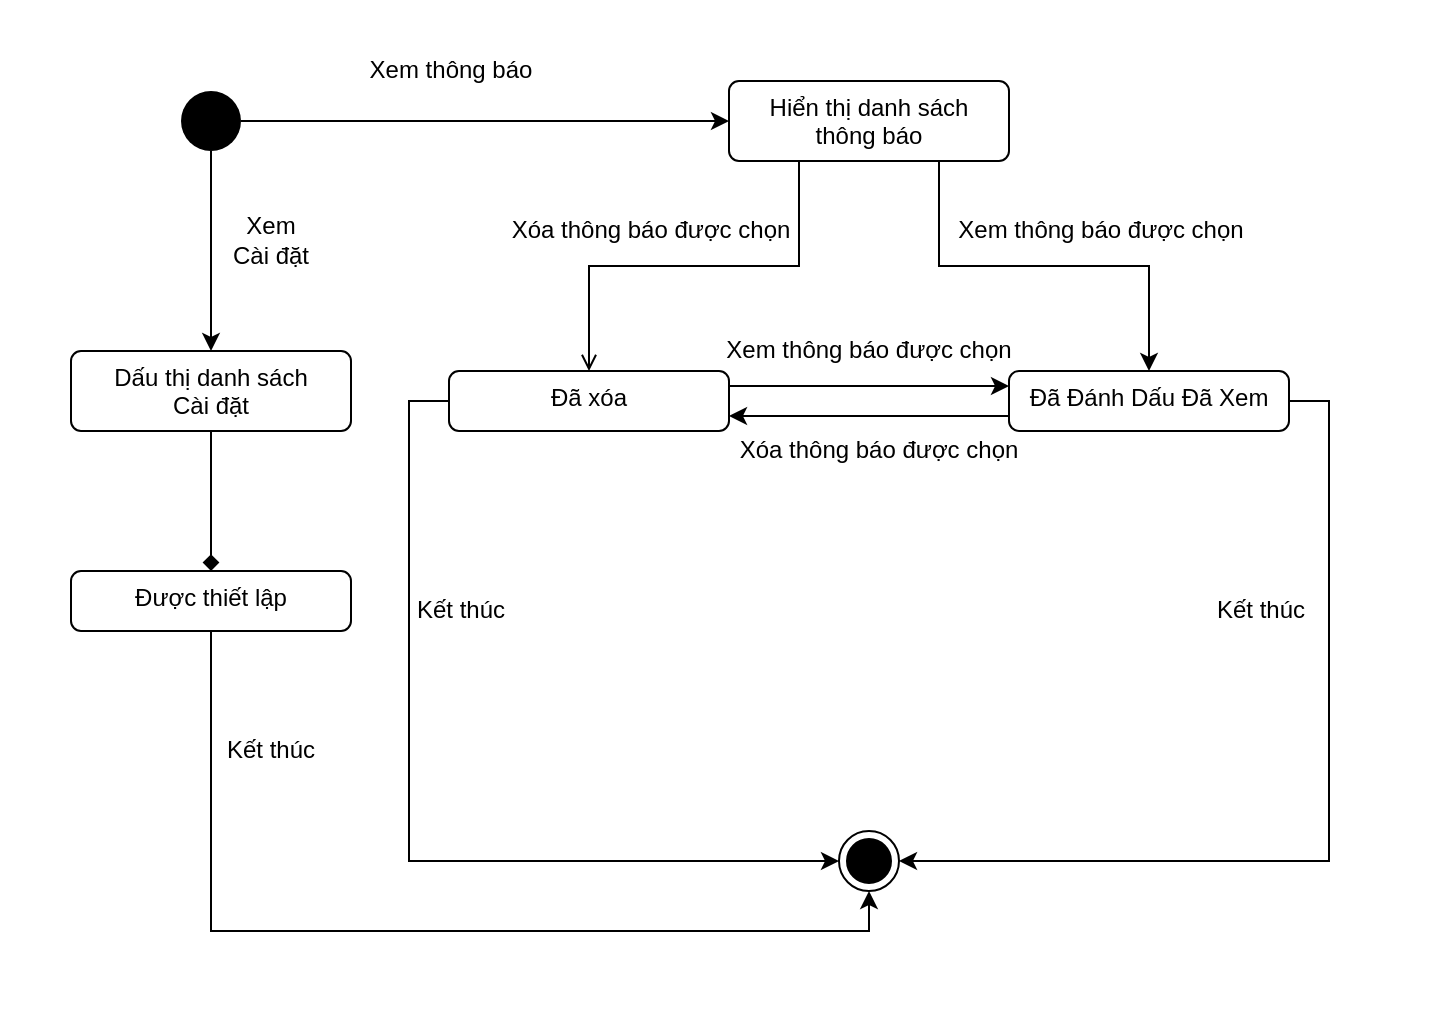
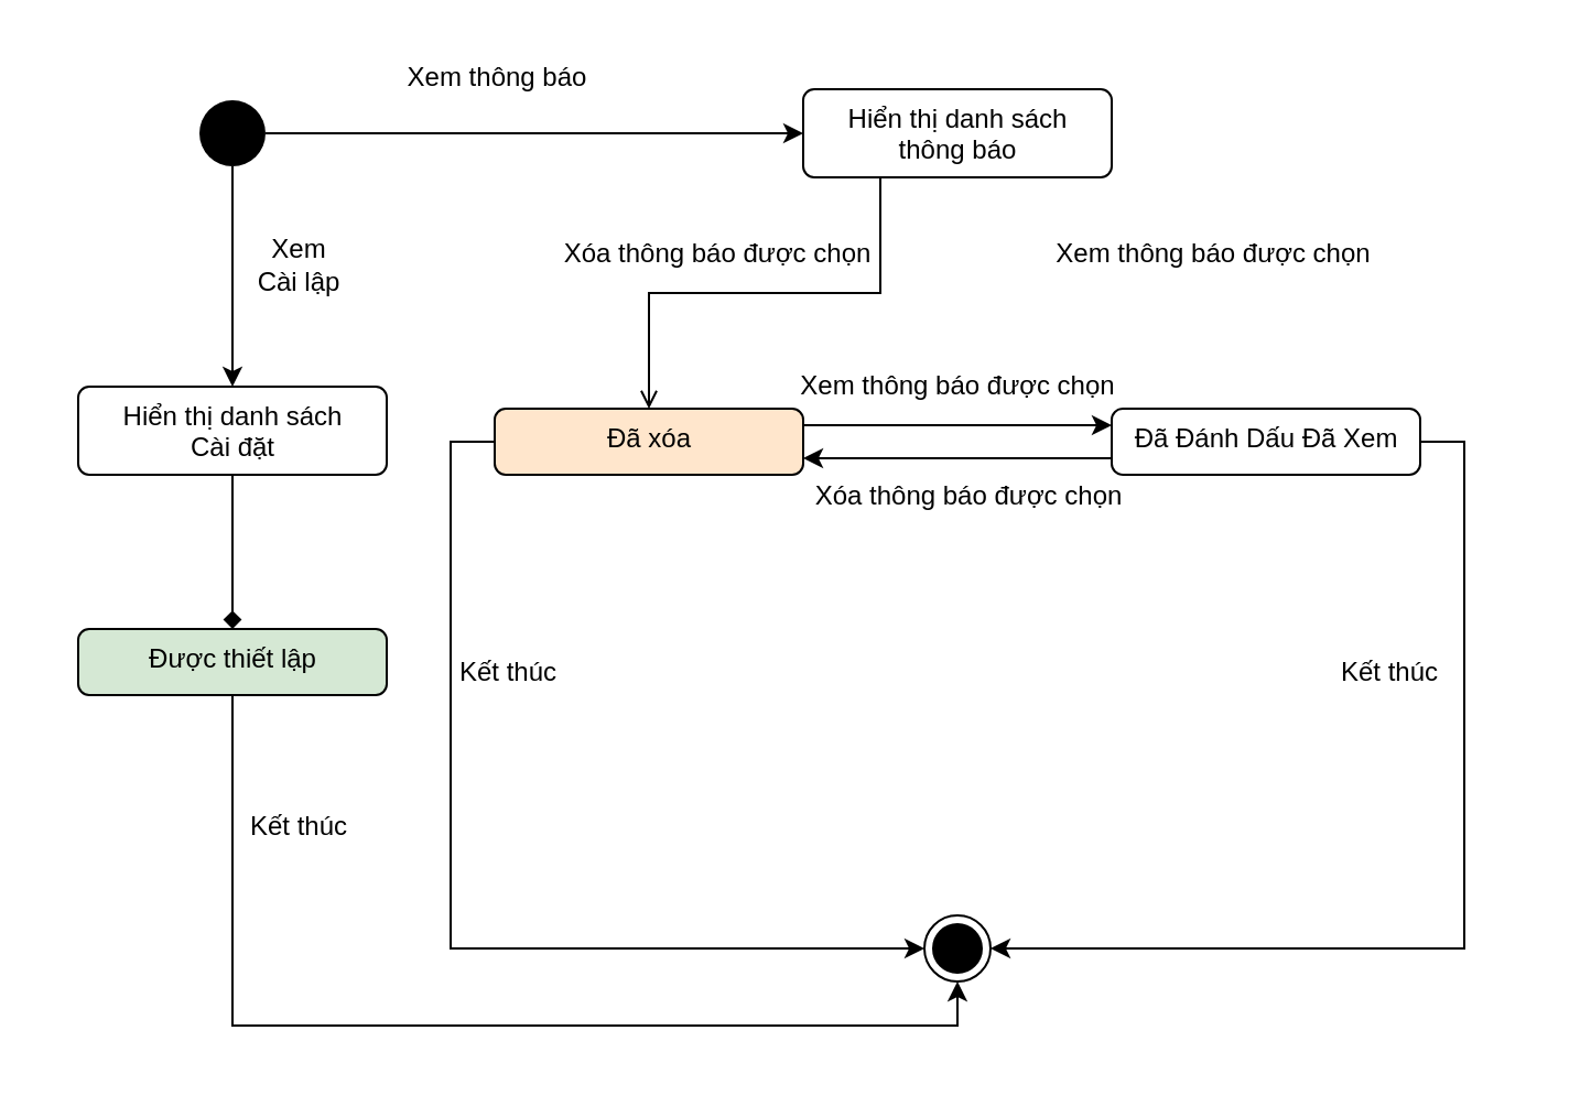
  <mxCell id="0" />
  <mxCell id="1" parent="0" />
  <mxCell id="2" value="" style="rounded=0;whiteSpace=wrap;html=1;strokeColor=none;" vertex="1" parent="1"><mxGeometry y="20" width="680" height="465" as="geometry" x="20" /></mxCell>
  <mxCell id="3" style="edgeStyle=orthogonalEdgeStyle;rounded=0;orthogonalLoop=1;jettySize=auto;html=1;" parent="1" source="5" target="9" edge="1"><mxGeometry relative="1" as="geometry" /></mxCell>
  <mxCell id="4" style="edgeStyle=orthogonalEdgeStyle;rounded=0;orthogonalLoop=1;jettySize=auto;html=1;entryX=0.5;entryY=0;entryDx=0;entryDy=0;" parent="1" source="5" target="24" edge="1"><mxGeometry relative="1" as="geometry" /></mxCell>
  <mxCell id="5" value="" style="ellipse;fillColor=#000000;strokeColor=none;" parent="1" vertex="1"><mxGeometry x="90" y="45" width="30" height="30" as="geometry" /></mxCell>
  <mxCell id="6" value="" style="ellipse;html=1;shape=endState;fillColor=#000000;strokeColor=#000000;" parent="1" vertex="1"><mxGeometry x="419" y="415" width="30" height="30" as="geometry" /></mxCell>
  <mxCell id="7" style="edgeStyle=orthogonalEdgeStyle;rounded=0;orthogonalLoop=1;jettySize=auto;html=1;entryX=0.5;entryY=0;entryDx=0;entryDy=0;exitX=0.25;exitY=1;exitDx=0;exitDy=0;endArrow=open;" parent="1" source="9" target="16" edge="1"><mxGeometry relative="1" as="geometry" /></mxCell>
- <mxCell id="8" style="edgeStyle=orthogonalEdgeStyle;rounded=0;orthogonalLoop=1;jettySize=auto;html=1;entryX=0.5;entryY=0;entryDx=0;entryDy=0;exitX=0.75;exitY=1;exitDx=0;exitDy=0;" parent="1" source="9" target="13" edge="1"><mxGeometry relative="1" as="geometry" /></mxCell>
  <mxCell id="9" value="Hiển thị danh sách &lt;br&gt;thông báo" style="html=1;align=center;verticalAlign=top;rounded=1;absoluteArcSize=1;arcSize=10;dashed=0;" parent="1" vertex="1"><mxGeometry x="364" y="40" width="140" height="40" as="geometry" /></mxCell>
  <mxCell id="10" value="Xem thông báo" style="text;html=1;align=center;verticalAlign=middle;resizable=0;points=[];autosize=1;" parent="1" vertex="1"><mxGeometry x="175" y="25" width="100" height="20" as="geometry" /></mxCell>
  <mxCell id="11" style="edgeStyle=orthogonalEdgeStyle;rounded=0;orthogonalLoop=1;jettySize=auto;html=1;entryX=1;entryY=0.5;entryDx=0;entryDy=0;exitX=1;exitY=0.5;exitDx=0;exitDy=0;" parent="1" source="13" target="6" edge="1"><mxGeometry relative="1" as="geometry" /></mxCell>
  <mxCell id="12" style="edgeStyle=orthogonalEdgeStyle;rounded=0;orthogonalLoop=1;jettySize=auto;html=1;entryX=1;entryY=0.75;entryDx=0;entryDy=0;exitX=0;exitY=0.75;exitDx=0;exitDy=0;" parent="1" source="13" target="16" edge="1"><mxGeometry relative="1" as="geometry" /></mxCell>
  <mxCell id="13" value="Đã Đánh Dấu Đã Xem" style="html=1;align=center;verticalAlign=top;rounded=1;absoluteArcSize=1;arcSize=10;dashed=0;" parent="1" vertex="1"><mxGeometry x="504" y="185" width="140" height="30" as="geometry" /></mxCell>
  <mxCell id="14" style="edgeStyle=orthogonalEdgeStyle;rounded=0;orthogonalLoop=1;jettySize=auto;html=1;entryX=0;entryY=0.5;entryDx=0;entryDy=0;exitX=0;exitY=0.5;exitDx=0;exitDy=0;" parent="1" source="16" target="6" edge="1"><mxGeometry relative="1" as="geometry" /></mxCell>
  <mxCell id="15" style="edgeStyle=orthogonalEdgeStyle;rounded=0;orthogonalLoop=1;jettySize=auto;html=1;exitX=1;exitY=0.25;exitDx=0;exitDy=0;entryX=0;entryY=0.25;entryDx=0;entryDy=0;" parent="1" source="16" target="13" edge="1"><mxGeometry relative="1" as="geometry" /></mxCell>
- <mxCell id="16" value="Đã xóa" style="html=1;align=center;verticalAlign=top;rounded=1;absoluteArcSize=1;arcSize=10;dashed=0;" parent="1" vertex="1"><mxGeometry x="224" y="185" width="140" height="30" as="geometry" /></mxCell>
+ <mxCell id="16" value="Đã xóa" style="html=1;align=center;verticalAlign=top;rounded=1;absoluteArcSize=1;arcSize=10;dashed=0;fillColor=#ffe6cc;" parent="1" vertex="1"><mxGeometry x="224" y="185" width="140" height="30" as="geometry" /></mxCell>
  <mxCell id="17" value="Xóa thông báo được chọn" style="text;html=1;align=center;verticalAlign=middle;resizable=0;points=[];autosize=1;" parent="1" vertex="1"><mxGeometry x="250" y="105" width="150" height="20" as="geometry" /></mxCell>
  <mxCell id="18" value="Xem thông báo được chọn" style="text;html=1;align=center;verticalAlign=middle;resizable=0;points=[];autosize=1;" parent="1" vertex="1"><mxGeometry x="470" y="105" width="160" height="20" as="geometry" /></mxCell>
  <mxCell id="19" value="Xem thông báo được chọn" style="text;html=1;align=center;verticalAlign=middle;resizable=0;points=[];autosize=1;" parent="1" vertex="1"><mxGeometry x="354" y="165" width="160" height="20" as="geometry" /></mxCell>
  <mxCell id="20" value="Xóa thông báo được chọn" style="text;html=1;align=center;verticalAlign=middle;resizable=0;points=[];autosize=1;" parent="1" vertex="1"><mxGeometry x="364" y="215" width="150" height="20" as="geometry" /></mxCell>
  <mxCell id="21" value="Kết thúc" style="text;html=1;align=center;verticalAlign=middle;resizable=0;points=[];autosize=1;" parent="1" vertex="1"><mxGeometry x="200" y="295" width="60" height="20" as="geometry" /></mxCell>
  <mxCell id="22" value="Kết thúc" style="text;html=1;align=center;verticalAlign=middle;resizable=0;points=[];autosize=1;" parent="1" vertex="1"><mxGeometry x="600" y="295" width="60" height="20" as="geometry" /></mxCell>
  <mxCell id="23" style="edgeStyle=orthogonalEdgeStyle;rounded=0;orthogonalLoop=1;jettySize=auto;html=1;entryX=0.5;entryY=0;entryDx=0;entryDy=0;endArrow=diamond;" parent="1" source="24" target="27" edge="1"><mxGeometry relative="1" as="geometry" /></mxCell>
- <mxCell id="24" value="Dấu thị danh sách &lt;br&gt;Cài đặt" style="html=1;align=center;verticalAlign=top;rounded=1;absoluteArcSize=1;arcSize=10;dashed=0;" parent="1" vertex="1"><mxGeometry x="35" y="175" width="140" height="40" as="geometry" /></mxCell>
- <mxCell id="25" value="Xem&lt;br&gt;Cài đặt" style="text;html=1;align=center;verticalAlign=middle;resizable=0;points=[];autosize=1;" parent="1" vertex="1"><mxGeometry x="110" y="105" width="50" height="30" as="geometry" /></mxCell>
+ <mxCell id="24" value="Hiển thị danh sách &lt;br&gt;Cài đặt" style="html=1;align=center;verticalAlign=top;rounded=1;absoluteArcSize=1;arcSize=10;dashed=0;" parent="1" vertex="1"><mxGeometry x="35" y="175" width="140" height="40" as="geometry" /></mxCell>
+ <mxCell id="25" value="Xem&lt;br&gt;Cài lập" style="text;html=1;align=center;verticalAlign=middle;resizable=0;points=[];autosize=1;" parent="1" vertex="1"><mxGeometry x="110" y="105" width="50" height="30" as="geometry" /></mxCell>
  <mxCell id="26" style="edgeStyle=orthogonalEdgeStyle;rounded=0;orthogonalLoop=1;jettySize=auto;html=1;entryX=0.5;entryY=1;entryDx=0;entryDy=0;" parent="1" source="27" target="6" edge="1"><mxGeometry relative="1" as="geometry"><Array as="points"><mxPoint x="105" y="465" /><mxPoint x="434" y="465" /></Array></mxGeometry></mxCell>
- <mxCell id="27" value="Được thiết lập" style="html=1;align=center;verticalAlign=top;rounded=1;absoluteArcSize=1;arcSize=10;dashed=0;" parent="1" vertex="1"><mxGeometry x="35" y="285" width="140" height="30" as="geometry" /></mxCell>
+ <mxCell id="27" value="Được thiết lập" style="html=1;align=center;verticalAlign=top;rounded=1;absoluteArcSize=1;arcSize=10;dashed=0;fillColor=#d5e8d4;" parent="1" vertex="1"><mxGeometry x="35" y="285" width="140" height="30" as="geometry" /></mxCell>
  <mxCell id="28" value="Kết thúc" style="text;html=1;align=center;verticalAlign=middle;resizable=0;points=[];autosize=1;" parent="1" vertex="1"><mxGeometry x="105" y="365" width="60" height="20" as="geometry" /></mxCell>
